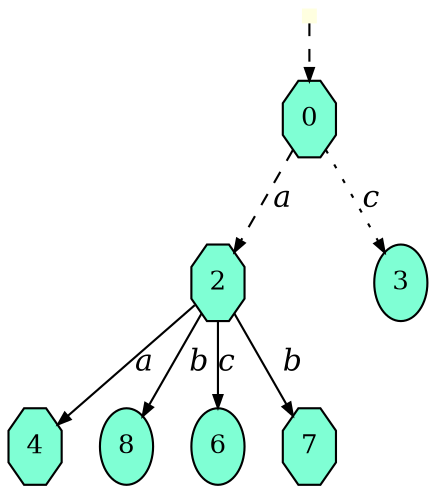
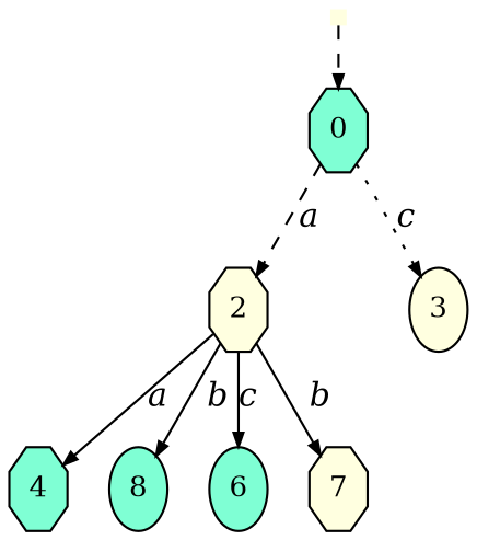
  digraph {
    ranksep=0.35
    splines=line
    node [fillcolor=aquamarine fixedsize=true fontsize=12 shape=octagon style=filled]
    edge [arrowsize=0.6 style=solid]
    n1 [label=0 width=0.35]
-   2 [width=0.35]
+   2 [fillcolor=lightyellow width=0.35]
    8 [shape=circle style=invis width=0.35 fillcolor=""]
-   3 [shape=ellipse width=0.35]
+   3 [fillcolor=lightyellow shape=ellipse width=0.35]
    4 [width=0.35]
    n6 [label=8 shape=ellipse width=0.35]
    6 [shape=ellipse width=0.35]
-   7 [width=0.35]
+   7 [fillcolor=lightyellow width=0.35]
    10 [shape=circle style=invis width=0.35 fillcolor=""]
    "" [fillcolor=lightyellow height=0.1 shape=none width=0.1]
    subgraph sub_1 {
      rank=0
      n1
    }
    subgraph sub_2 {
      rank=same
      2
      8
      3
    }
    subgraph sub_3 {
      rank=same
      4
      n6
      6
      7
      10
    }
    n1 -> 2 [label=<<i>a</i>> style=dashed]
    n1 -> 8 [style=invis]
    n1 -> 3 [label=<<i>c</i>> style=dotted]
    2 -> 4 [label=<<i>a</i>>]
    2 -> n6 [label=<<i> b</i>>]
    2 -> 6 [label=<<i>c</i>>]
    2 -> 7 [label=<<i> b</i>>]
    3 -> 10 [style=invis]
    "" -> n1 [style=dashed]
  }
